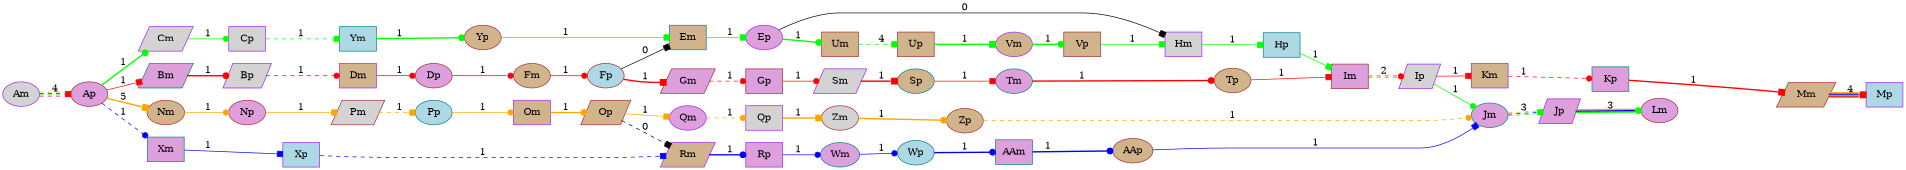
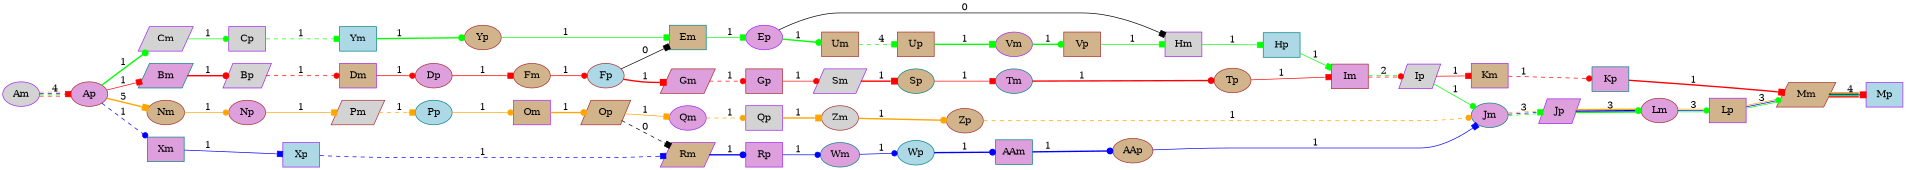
  digraph {
    rankdir=LR
    node [color=brown fillcolor=tan shape=ellipse style=filled]
    edge [arrowhead=box color=red style=solid]
    Am [color=purple fillcolor=lightgrey]
    Ap [fillcolor=plum]
    Bm [color=teal fillcolor=plum shape=parallelogram]
    Cm [color=purple fillcolor=lightgrey shape=parallelogram]
    Xm [color=teal fillcolor=plum shape=box]
    Nm
    Bp [color=purple fillcolor=lightgrey shape=parallelogram]
    Cp [color=purple fillcolor=lightgrey shape=box]
    Xp [color=purple fillcolor=lightblue shape=box]
    Np [fillcolor=plum]
    Dm [color=purple shape=box]
    Ym [color=teal fillcolor=lightblue shape=box]
    Rm [color=purple shape=parallelogram]
    Pm [fillcolor=lightgrey shape=parallelogram]
    Dp [fillcolor=plum]
    Fm
    Yp
    Em [color=teal shape=box]
    Rp [color=purple fillcolor=plum shape=box]
    Wm [color=teal fillcolor=plum]
    Pp [color=teal fillcolor=lightblue]
    Om [color=purple shape=box]
    Fp [fillcolor=lightblue]
    Gm [fillcolor=plum shape=parallelogram]
    Ep [color=purple fillcolor=plum]
    Hm [color=purple fillcolor=lightgrey shape=box]
    Um [shape=box]
    Gp [fillcolor=plum shape=box]
    Sm [color=purple fillcolor=lightgrey shape=parallelogram]
    Hp [color=teal fillcolor=lightblue shape=box]
    Up [shape=box]
    Im [fillcolor=plum shape=box]
    Vm [color=purple]
    Ip [color=purple fillcolor=lightgrey shape=parallelogram]
    Km [color=purple shape=box]
    Jm [color=teal fillcolor=plum]
    Vp [shape=box]
    Sp [color=teal]
    Tm [color=teal fillcolor=plum]
    Tp
    Kp [color=teal fillcolor=plum shape=box]
    Jp [color=purple fillcolor=plum shape=parallelogram]
    Mm [shape=parallelogram]
    Lm [fillcolor=plum]
    Mp [color=purple fillcolor=lightblue shape=box]
+   Lp [color=purple shape=box]
    Op [shape=parallelogram]
    Qm [color=purple fillcolor=plum]
    Qp [color=purple fillcolor=lightgrey shape=box]
    Zm [fillcolor=lightgrey]
    Zp
    Wp [color=teal fillcolor=lightblue]
    AAm [color=teal fillcolor=plum shape=box]
    AAp
    Am -> Ap [color="red:green:blue:orange" label=4 style=dashed]
    Ap -> Bm [label=1]
    Ap -> Cm [arrowhead=dot color=green label=1 style=bold]
    Ap -> Xm [arrowhead=dot color=blue label=1 style=dashed]
    Ap -> Nm [color=orange label=5 style=bold]
    Bm -> Bp [arrowhead=dot label=1 style=bold]
    Cm -> Cp [arrowhead=dot color=green label=1]
    Xm -> Xp [color=blue label=1]
    Nm -> Np [arrowhead=dot color=orange label=1]
    Bp -> Dm [arrowhead=dot label=1 style=dashed]
    Cp -> Ym [color=green label=1 style=dashed]
    Xp -> Rm [color=blue label=1 style=dashed]
    Np -> Pm [color=orange label=1]
    Dm -> Dp [arrowhead=dot label=1]
    Ym -> Yp [arrowhead=dot color=green label=1 style=bold]
    Rm -> Rp [arrowhead=dot color=blue label=1 style=bold]
    Pm -> Pp [color=orange label=1 style=dashed]
-   Dp -> Fm [arrowhead=dot label=1]
+   Dp -> Fm [label=1]
    Fm -> Fp [arrowhead=dot label=1]
    Yp -> Em [color=green label=1]
    Em -> Ep [color=green label=1]
    Rp -> Wm [arrowhead=dot color=blue label=1]
    Wm -> Wp [arrowhead=dot color=blue label=1]
    Pp -> Om [arrowhead=dot color=orange label=1]
    Om -> Op [arrowhead=dot color=orange label=1 style=bold]
    Fp -> Em [label=0 color=""]
    Fp -> Gm [label=1 style=bold]
    Gm -> Gp [arrowhead=dot label=1 style=dashed]
    Ep -> Hm [label=0 color=""]
    Ep -> Um [arrowhead=dot color=green label=1 style=bold]
    Hm -> Hp [color=green label=1]
    Um -> Up [color=green label=4 style=dashed]
    Gp -> Sm [arrowhead=dot label=1]
    Sm -> Sp [label=1 style=bold]
    Hp -> Im [color=green label=1]
    Up -> Vm [color=green label=1 style=bold]
    Im -> Ip [arrowhead=dot color="red:green" label=2 style=dashed]
    Vm -> Vp [arrowhead=dot color=green label=1 style=bold]
    Ip -> Km [label=1]
    Ip -> Jm [arrowhead=dot color=green label=1]
    Km -> Kp [arrowhead=dot label=1 style=dashed]
    Jm -> Jp [color="green:blue:orange" label=3 style=dashed]
    Vp -> Hm [color=green label=1]
    Sp -> Tm [label=1]
    Tm -> Tp [arrowhead=dot label=1 style=bold]
    Tp -> Im [label=1]
    Kp -> Mm [label=1 style=bold]
    Jp -> Lm [arrowhead=dot color="green:blue:orange" label=3 style=bold]
    Mm -> Mp [color="red:green:blue:orange" label=4 style=bold]
+   Lm -> Lp [arrowhead=dot color="green:blue:orange" label=3]
+   Lp -> Mm [arrowhead=dot color="green:blue:orange" label=3]
    Op -> Rm [label=0 style=dashed color=""]
    Op -> Qm [color=orange label=1]
    Qm -> Qp [arrowhead=dot color=orange label=1 style=dashed]
    Qp -> Zm [color=orange label=1 style=bold]
    Zm -> Zp [arrowhead=dot color=orange label=1 style=bold]
    Zp -> Jm [arrowhead=dot color=orange label=1 style=dashed]
    Wp -> AAm [arrowhead=dot color=blue label=1 style=bold]
    AAm -> AAp [arrowhead=dot color=blue label=1 style=bold]
    AAp -> Jm [color=blue label=1]
  }
